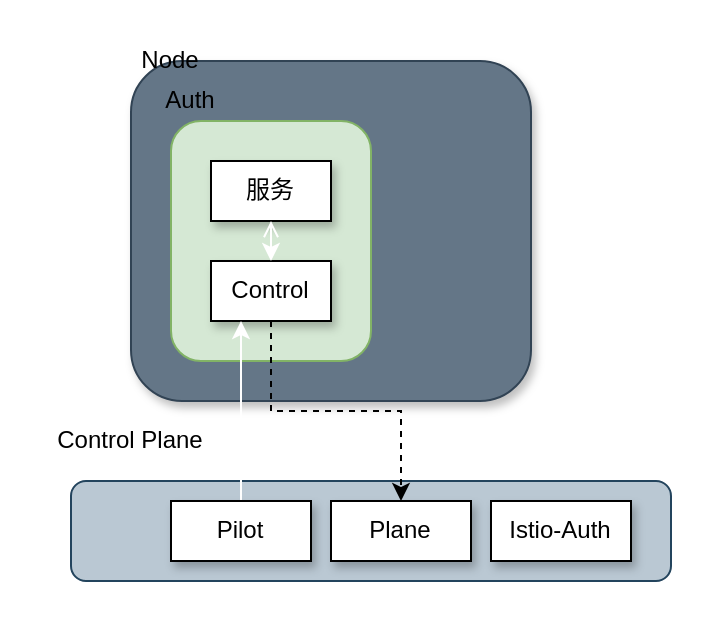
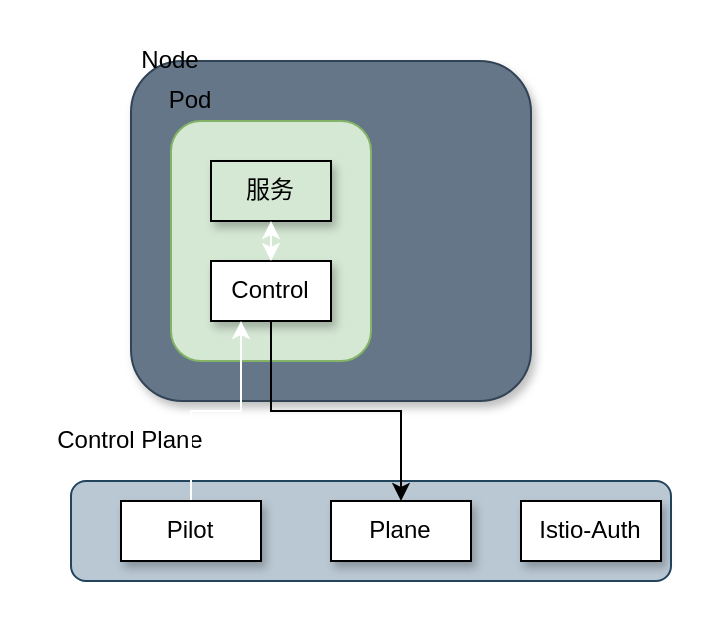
  <mxCell id="0" />
  <mxCell id="1" parent="0" />
  <mxCell id="2" value="" style="rounded=1;whiteSpace=wrap;html=1;shadow=1;fillColor=#647687;strokeColor=#314354;fontColor=#ffffff;" vertex="1" parent="1"><mxGeometry x="65" y="30" width="200" height="170" as="geometry" /></mxCell>
  <mxCell id="3" value="" style="rounded=1;whiteSpace=wrap;html=1;fillColor=#d5e8d4;strokeColor=#82b366;" vertex="1" parent="1"><mxGeometry x="85" y="60" width="100" height="120" as="geometry" /></mxCell>
  <mxCell id="4" value="" style="rounded=1;whiteSpace=wrap;html=1;fillColor=#bac8d3;strokeColor=#23445d;" vertex="1" parent="1"><mxGeometry x="35" y="240" width="300" height="50" as="geometry" /></mxCell>
  <mxCell id="5" value="Node" style="text;html=1;strokeColor=none;fillColor=none;align=center;verticalAlign=middle;whiteSpace=wrap;rounded=0;shadow=1;" vertex="1" parent="1"><mxGeometry x="65" y="20" width="40" height="20" as="geometry" /></mxCell>
- <mxCell id="6" value="Auth" style="text;html=1;strokeColor=none;fillColor=none;align=center;verticalAlign=middle;whiteSpace=wrap;rounded=0;shadow=1;" vertex="1" parent="1"><mxGeometry x="75" y="40" width="40" height="20" as="geometry" /></mxCell>
- <mxCell id="7" value="服务" style="rounded=0;whiteSpace=wrap;html=1;shadow=1;" vertex="1" parent="1"><mxGeometry x="105" y="80" width="60" height="30" as="geometry" /></mxCell>
- <mxCell id="8" style="edgeStyle=orthogonalEdgeStyle;rounded=0;orthogonalLoop=1;jettySize=auto;html=1;exitX=0.5;exitY=1;exitDx=0;exitDy=0;entryX=0.5;entryY=0;entryDx=0;entryDy=0;dashed=1;" edge="1" parent="1" source="9" target="13"><mxGeometry relative="1" as="geometry" /></mxCell>
+ <mxCell id="6" value="Pod" style="text;html=1;strokeColor=none;fillColor=none;align=center;verticalAlign=middle;whiteSpace=wrap;rounded=0;shadow=1;" vertex="1" parent="1"><mxGeometry x="75" y="40" width="40" height="20" as="geometry" /></mxCell>
+ <mxCell id="7" value="服务" style="rounded=0;whiteSpace=wrap;html=1;shadow=1;fillColor=#d5e8d4;" vertex="1" parent="1"><mxGeometry x="105" y="80" width="60" height="30" as="geometry" /></mxCell>
+ <mxCell id="8" style="edgeStyle=orthogonalEdgeStyle;rounded=0;orthogonalLoop=1;jettySize=auto;html=1;exitX=0.5;exitY=1;exitDx=0;exitDy=0;entryX=0.5;entryY=0;entryDx=0;entryDy=0;" edge="1" parent="1" source="9" target="13"><mxGeometry relative="1" as="geometry" /></mxCell>
  <mxCell id="9" value="Control" style="rounded=0;whiteSpace=wrap;html=1;shadow=1;" vertex="1" parent="1"><mxGeometry x="105" y="130" width="60" height="30" as="geometry" /></mxCell>
  <mxCell id="10" value="Control Plane" style="text;html=1;strokeColor=none;fillColor=none;align=center;verticalAlign=middle;whiteSpace=wrap;rounded=0;shadow=1;" vertex="1" parent="1"><mxGeometry x="20" y="210" width="90" height="20" as="geometry" /></mxCell>
  <mxCell id="11" style="edgeStyle=orthogonalEdgeStyle;rounded=0;orthogonalLoop=1;jettySize=auto;html=1;exitX=0.5;exitY=0;exitDx=0;exitDy=0;entryX=0.25;entryY=1;entryDx=0;entryDy=0;strokeColor=#FFFFFF;" edge="1" parent="1" source="12" target="9"><mxGeometry relative="1" as="geometry" /></mxCell>
- <mxCell id="12" value="Pilot" style="rounded=0;whiteSpace=wrap;html=1;shadow=1;" vertex="1" parent="1"><mxGeometry x="85" y="250" width="70" height="30" as="geometry" /></mxCell>
+ <mxCell id="12" value="Pilot" style="rounded=0;whiteSpace=wrap;html=1;shadow=1;" vertex="1" parent="1"><mxGeometry x="60" y="250" width="70" height="30" as="geometry" /></mxCell>
  <mxCell id="13" value="Plane" style="rounded=0;whiteSpace=wrap;html=1;shadow=1;" vertex="1" parent="1"><mxGeometry x="165" y="250" width="70" height="30" as="geometry" /></mxCell>
- <mxCell id="14" value="Istio-Auth" style="rounded=0;whiteSpace=wrap;html=1;shadow=1;" vertex="1" parent="1"><mxGeometry x="245" y="250" width="70" height="30" as="geometry" /></mxCell>
- <mxCell id="15" value="" style="endArrow=open;startArrow=classic;html=1;exitX=0.5;exitY=0;exitDx=0;exitDy=0;entryX=0.5;entryY=1;entryDx=0;entryDy=0;fillColor=#0050ef;strokeColor=#FFFFFF;" edge="1" parent="1" source="9" target="7"><mxGeometry width="50" height="50" relative="1" as="geometry"><mxPoint x="105" y="120" as="sourcePoint" /><mxPoint x="155" y="70" as="targetPoint" /></mxGeometry></mxCell>
+ <mxCell id="14" value="Istio-Auth" style="rounded=0;whiteSpace=wrap;html=1;shadow=1;" vertex="1" parent="1"><mxGeometry x="260" y="250" width="70" height="30" as="geometry" /></mxCell>
+ <mxCell id="15" value="" style="endArrow=classic;startArrow=classic;html=1;exitX=0.5;exitY=0;exitDx=0;exitDy=0;entryX=0.5;entryY=1;entryDx=0;entryDy=0;fillColor=#0050ef;strokeColor=#FFFFFF;" edge="1" parent="1" source="9" target="7"><mxGeometry width="50" height="50" relative="1" as="geometry"><mxPoint x="105" y="120" as="sourcePoint" /><mxPoint x="155" y="70" as="targetPoint" /></mxGeometry></mxCell>
